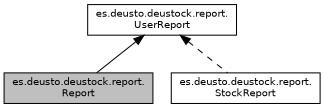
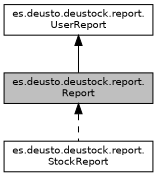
  digraph {
    node [color=black fillcolor=white fontname=Helvetica fontsize=10 shape=record style=filled]
    edge [color=black dir=back fontname=Helvetica fontsize=10 labelfontname=Helvetica labelfontsize=10]
    n1 [fillcolor=grey75 fontcolor=black height=0.2 label="es.deusto.deustock.report.\lReport" width=0.4]
    n2 [height=0.2 label="es.deusto.deustock.report.\lStockReport" width=0.4]
    n3 [height=0.2 label="es.deusto.deustock.report.\lUserReport" width=0.4]
-   n3 -> n2 [style=dashed]
+   n1 -> n2 [style=dashed]
    n3 -> n1 [style=solid]
  }
